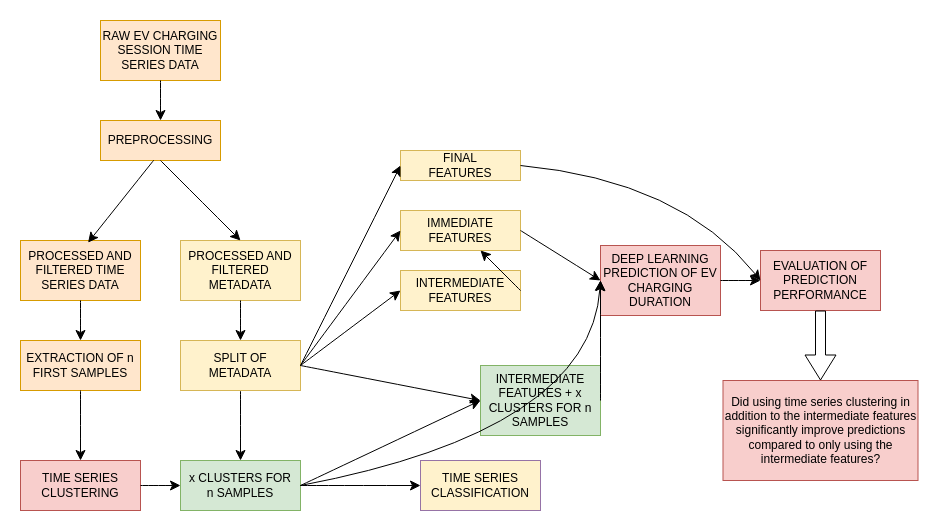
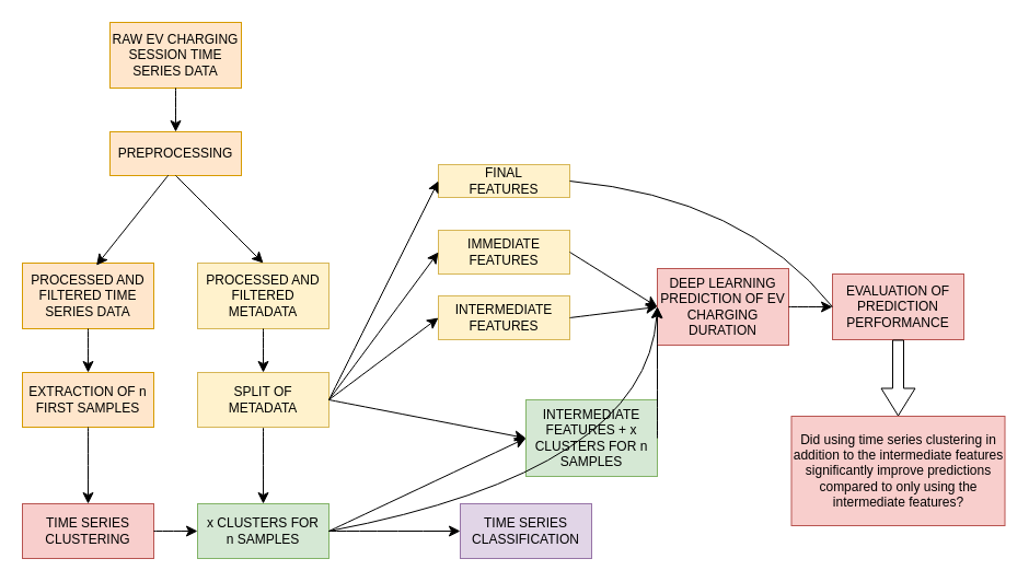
  <mxCell id="0" />
  <mxCell id="1" parent="0" />
  <mxCell id="2" value="RAW EV CHARGING SESSION TIME SERIES DATA" style="rounded=0;whiteSpace=wrap;html=1;fillColor=#ffe6cc;strokeColor=#d79b00;" vertex="1" parent="1"><mxGeometry x="100" y="20" width="120" height="60" as="geometry" /></mxCell>
  <mxCell id="3" value="PREPROCESSING" style="rounded=0;whiteSpace=wrap;html=1;fillColor=#ffe6cc;strokeColor=#d79b00;" vertex="1" parent="1"><mxGeometry x="100" y="120" width="120" height="40" as="geometry" /></mxCell>
  <mxCell id="4" value="" style="endArrow=classic;html=1;rounded=0;fontSize=12;startSize=8;endSize=8;curved=1;exitX=0.5;exitY=1;exitDx=0;exitDy=0;entryX=0.5;entryY=0;entryDx=0;entryDy=0;" edge="1" parent="1" source="2" target="3"><mxGeometry width="50" height="50" relative="1" as="geometry"><mxPoint x="250" y="280" as="sourcePoint" /><mxPoint x="300" y="230" as="targetPoint" /></mxGeometry></mxCell>
  <mxCell id="5" value="PROCESSED AND FILTERED TIME SERIES DATA" style="rounded=0;whiteSpace=wrap;html=1;fillColor=#ffe6cc;strokeColor=#d79b00;" vertex="1" parent="1"><mxGeometry y="240" width="120" height="60" as="geometry" x="20" /></mxCell>
  <mxCell id="6" value="PROCESSED AND FILTERED METADATA" style="rounded=0;whiteSpace=wrap;html=1;fillColor=#fff2cc;strokeColor=#d6b656;" vertex="1" parent="1"><mxGeometry x="180" y="240" width="120" height="60" as="geometry" /></mxCell>
  <mxCell id="7" value="" style="endArrow=classic;html=1;rounded=0;fontSize=12;startSize=8;endSize=8;curved=1;exitX=0.443;exitY=0.995;exitDx=0;exitDy=0;exitPerimeter=0;entryX=0.563;entryY=0.035;entryDx=0;entryDy=0;entryPerimeter=0;" edge="1" parent="1" source="3" target="5"><mxGeometry width="50" height="50" relative="1" as="geometry"><mxPoint x="150" y="250" as="sourcePoint" /><mxPoint x="200" y="200" as="targetPoint" /></mxGeometry></mxCell>
  <mxCell id="8" value="" style="endArrow=classic;html=1;rounded=0;fontSize=12;startSize=8;endSize=8;curved=1;exitX=0.5;exitY=1;exitDx=0;exitDy=0;entryX=0.5;entryY=0;entryDx=0;entryDy=0;" edge="1" parent="1" source="3" target="6"><mxGeometry width="50" height="50" relative="1" as="geometry"><mxPoint x="150" y="250" as="sourcePoint" /><mxPoint x="200" y="200" as="targetPoint" /></mxGeometry></mxCell>
  <mxCell id="9" value="EXTRACTION OF n FIRST SAMPLES" style="rounded=0;whiteSpace=wrap;html=1;fillColor=#ffe6cc;strokeColor=#d79b00;" vertex="1" parent="1"><mxGeometry y="340" width="120" height="50" as="geometry" x="20" /></mxCell>
  <mxCell id="10" value="" style="edgeStyle=none;curved=1;rounded=0;orthogonalLoop=1;jettySize=auto;html=1;fontSize=12;startSize=8;endSize=8;entryX=0.5;entryY=0;entryDx=0;entryDy=0;" edge="1" parent="1" source="11" target="24"><mxGeometry relative="1" as="geometry" /></mxCell>
  <mxCell id="11" value="SPLIT OF METADATA" style="rounded=0;whiteSpace=wrap;html=1;fillColor=#fff2cc;strokeColor=#d6b656;" vertex="1" parent="1"><mxGeometry x="180" y="340" width="120" height="50" as="geometry" /></mxCell>
  <mxCell id="12" value="" style="endArrow=classic;html=1;rounded=0;fontSize=12;startSize=8;endSize=8;curved=1;exitX=0.5;exitY=1;exitDx=0;exitDy=0;" edge="1" parent="1" source="5" target="9"><mxGeometry width="50" height="50" relative="1" as="geometry"><mxPoint x="200" y="310" as="sourcePoint" /><mxPoint x="250" y="260" as="targetPoint" /></mxGeometry></mxCell>
  <mxCell id="13" value="" style="endArrow=classic;html=1;rounded=0;fontSize=12;startSize=8;endSize=8;curved=1;entryX=0.5;entryY=0;entryDx=0;entryDy=0;exitX=0.5;exitY=1;exitDx=0;exitDy=0;" edge="1" parent="1" source="6" target="11"><mxGeometry width="50" height="50" relative="1" as="geometry"><mxPoint x="200" y="310" as="sourcePoint" /><mxPoint x="250" y="260" as="targetPoint" /></mxGeometry></mxCell>
  <mxCell id="14" value="TIME SERIES CLUSTERING" style="rounded=0;whiteSpace=wrap;html=1;fillColor=#f8cecc;strokeColor=#b85450;" vertex="1" parent="1"><mxGeometry y="460" width="120" height="50" as="geometry" x="20" /></mxCell>
  <mxCell id="15" value="INTERMEDIATE FEATURES + x CLUSTERS FOR n SAMPLES" style="rounded=0;whiteSpace=wrap;html=1;fillColor=#d5e8d4;strokeColor=#82b366;" vertex="1" parent="1"><mxGeometry x="480" y="365" width="120" height="70" as="geometry" /></mxCell>
  <mxCell id="16" value="INTERMEDIATE FEATURES" style="rounded=0;whiteSpace=wrap;html=1;fillColor=#fff2cc;strokeColor=#d6b656;" vertex="1" parent="1"><mxGeometry x="400" y="270" width="120" height="40" as="geometry" /></mxCell>
  <mxCell id="17" value="IMMEDIATE FEATURES" style="rounded=0;whiteSpace=wrap;html=1;fillColor=#fff2cc;strokeColor=#d6b656;" vertex="1" parent="1"><mxGeometry x="400" y="210" width="120" height="40" as="geometry" /></mxCell>
  <mxCell id="18" value="FINAL&lt;div&gt;FEATURES&lt;/div&gt;" style="rounded=0;whiteSpace=wrap;html=1;fillColor=#fff2cc;strokeColor=#d6b656;" vertex="1" parent="1"><mxGeometry x="400" y="150" width="120" height="30" as="geometry" /></mxCell>
  <mxCell id="19" value="" style="endArrow=classic;html=1;rounded=0;fontSize=12;startSize=8;endSize=8;curved=1;exitX=0.5;exitY=1;exitDx=0;exitDy=0;entryX=0.5;entryY=0;entryDx=0;entryDy=0;" edge="1" parent="1" source="9" target="14"><mxGeometry width="50" height="50" relative="1" as="geometry"><mxPoint x="270" y="290" as="sourcePoint" /><mxPoint x="320" y="240" as="targetPoint" /></mxGeometry></mxCell>
  <mxCell id="20" value="" style="endArrow=classic;html=1;rounded=0;fontSize=12;startSize=8;endSize=8;curved=1;exitX=1;exitY=0.5;exitDx=0;exitDy=0;entryX=0;entryY=0.5;entryDx=0;entryDy=0;" edge="1" parent="1" source="11" target="18"><mxGeometry width="50" height="50" relative="1" as="geometry"><mxPoint x="270" y="290" as="sourcePoint" /><mxPoint x="320" y="240" as="targetPoint" /></mxGeometry></mxCell>
  <mxCell id="21" value="" style="endArrow=classic;html=1;rounded=0;fontSize=12;startSize=8;endSize=8;curved=1;exitX=1;exitY=0.5;exitDx=0;exitDy=0;entryX=0;entryY=0.5;entryDx=0;entryDy=0;" edge="1" parent="1" source="11" target="17"><mxGeometry width="50" height="50" relative="1" as="geometry"><mxPoint x="270" y="290" as="sourcePoint" /><mxPoint x="320" y="240" as="targetPoint" /></mxGeometry></mxCell>
  <mxCell id="22" value="" style="endArrow=classic;html=1;rounded=0;fontSize=12;startSize=8;endSize=8;curved=1;entryX=0;entryY=0.5;entryDx=0;entryDy=0;exitX=1;exitY=0.5;exitDx=0;exitDy=0;" edge="1" parent="1" source="11" target="16"><mxGeometry width="50" height="50" relative="1" as="geometry"><mxPoint x="300" y="360" as="sourcePoint" /><mxPoint x="320" y="240" as="targetPoint" /></mxGeometry></mxCell>
  <mxCell id="23" value="" style="endArrow=classic;html=1;rounded=0;fontSize=12;startSize=8;endSize=8;curved=1;exitX=1;exitY=0.5;exitDx=0;exitDy=0;entryX=0;entryY=0.5;entryDx=0;entryDy=0;" edge="1" parent="1" source="11" target="15"><mxGeometry width="50" height="50" relative="1" as="geometry"><mxPoint x="270" y="290" as="sourcePoint" /><mxPoint x="320" y="240" as="targetPoint" /></mxGeometry></mxCell>
  <mxCell id="24" value="x CLUSTERS FOR&lt;div&gt;n SAMPLES&lt;/div&gt;" style="rounded=0;whiteSpace=wrap;html=1;fillColor=#d5e8d4;strokeColor=#82b366;" vertex="1" parent="1"><mxGeometry x="180" y="460" width="120" height="50" as="geometry" /></mxCell>
- <mxCell id="25" value="TIME SERIES CLASSIFICATION" style="rounded=0;whiteSpace=wrap;html=1;fillColor=#fff2cc;strokeColor=#9673a6;" vertex="1" parent="1"><mxGeometry x="420" y="460" width="120" height="50" as="geometry" /></mxCell>
+ <mxCell id="25" value="TIME SERIES CLASSIFICATION" style="rounded=0;whiteSpace=wrap;html=1;fillColor=#e1d5e7;strokeColor=#9673a6;" vertex="1" parent="1"><mxGeometry x="420" y="460" width="120" height="50" as="geometry" /></mxCell>
  <mxCell id="26" value="" style="endArrow=classic;html=1;rounded=0;fontSize=12;startSize=8;endSize=8;curved=1;exitX=1;exitY=0.5;exitDx=0;exitDy=0;entryX=0;entryY=0.5;entryDx=0;entryDy=0;" edge="1" parent="1" source="14" target="24"><mxGeometry width="50" height="50" relative="1" as="geometry"><mxPoint x="210" y="400" as="sourcePoint" /><mxPoint x="260" y="350" as="targetPoint" /></mxGeometry></mxCell>
  <mxCell id="27" value="" style="endArrow=classic;html=1;rounded=0;fontSize=12;startSize=8;endSize=8;curved=1;entryX=0;entryY=0.5;entryDx=0;entryDy=0;" edge="1" parent="1" source="24" target="25"><mxGeometry width="50" height="50" relative="1" as="geometry"><mxPoint x="210" y="400" as="sourcePoint" /><mxPoint x="260" y="350" as="targetPoint" /></mxGeometry></mxCell>
  <mxCell id="28" value="DEEP LEARNING PREDICTION OF EV CHARGING DURATION" style="rounded=0;whiteSpace=wrap;html=1;fillColor=#f8cecc;strokeColor=#b85450;" vertex="1" parent="1"><mxGeometry x="600" y="245" width="120" height="70" as="geometry" /></mxCell>
  <mxCell id="29" value="" style="endArrow=classic;html=1;rounded=0;fontSize=12;startSize=8;endSize=8;curved=1;exitX=1;exitY=0.5;exitDx=0;exitDy=0;" edge="1" parent="1" source="15"><mxGeometry width="50" height="50" relative="1" as="geometry"><mxPoint x="590" y="370" as="sourcePoint" /><mxPoint x="600" y="280" as="targetPoint" /></mxGeometry></mxCell>
  <mxCell id="30" value="" style="endArrow=classic;html=1;rounded=0;fontSize=12;startSize=8;endSize=8;curved=1;entryX=0;entryY=0.5;entryDx=0;entryDy=0;exitX=1;exitY=0.5;exitDx=0;exitDy=0;" edge="1" parent="1" source="24" target="28"><mxGeometry width="50" height="50" relative="1" as="geometry"><mxPoint x="300" y="450" as="sourcePoint" /><mxPoint x="530" y="380" as="targetPoint" /><Array as="points"><mxPoint x="590" y="430" /></Array></mxGeometry></mxCell>
- <mxCell id="31" value="" style="endArrow=classic;html=1;rounded=0;fontSize=12;startSize=8;endSize=8;curved=1;exitX=1;exitY=0.5;exitDx=0;exitDy=0;" edge="1" parent="1" source="16" target="17"><mxGeometry width="50" height="50" relative="1" as="geometry"><mxPoint x="480" y="430" as="sourcePoint" /><mxPoint x="590" y="350" as="targetPoint" /></mxGeometry></mxCell>
+ <mxCell id="31" value="" style="endArrow=classic;html=1;rounded=0;fontSize=12;startSize=8;endSize=8;curved=1;exitX=1;exitY=0.5;exitDx=0;exitDy=0;entryX=0;entryY=0.5;entryDx=0;entryDy=0;" edge="1" parent="1" source="16" target="28"><mxGeometry width="50" height="50" relative="1" as="geometry"><mxPoint x="480" y="430" as="sourcePoint" /><mxPoint x="590" y="350" as="targetPoint" /></mxGeometry></mxCell>
  <mxCell id="32" value="" style="endArrow=classic;html=1;rounded=0;fontSize=12;startSize=8;endSize=8;curved=1;exitX=1;exitY=0.5;exitDx=0;exitDy=0;entryX=0;entryY=0.5;entryDx=0;entryDy=0;" edge="1" parent="1" source="17" target="28"><mxGeometry width="50" height="50" relative="1" as="geometry"><mxPoint x="480" y="430" as="sourcePoint" /><mxPoint x="600" y="310" as="targetPoint" /></mxGeometry></mxCell>
  <mxCell id="33" value="EVALUATION OF PREDICTION PERFORMANCE" style="rounded=0;whiteSpace=wrap;html=1;fillColor=#f8cecc;strokeColor=#b85450;" vertex="1" parent="1"><mxGeometry x="760" y="250" width="120" height="60" as="geometry" /></mxCell>
  <mxCell id="34" value="" style="endArrow=classic;html=1;rounded=0;fontSize=12;startSize=8;endSize=8;curved=1;exitX=1;exitY=0.5;exitDx=0;exitDy=0;entryX=0;entryY=0.5;entryDx=0;entryDy=0;" edge="1" parent="1" source="28" target="33"><mxGeometry width="50" height="50" relative="1" as="geometry"><mxPoint x="600" y="290" as="sourcePoint" /><mxPoint x="650" y="240" as="targetPoint" /></mxGeometry></mxCell>
- <mxCell id="35" value="" style="endArrow=classic;html=1;rounded=0;fontSize=12;startSize=8;endSize=8;curved=1;exitX=1;exitY=0.5;exitDx=0;exitDy=0;entryX=0;entryY=0.5;entryDx=0;entryDy=0;" edge="1" parent="1" source="18" target="33"><mxGeometry width="50" height="50" relative="1" as="geometry"><mxPoint x="600" y="290" as="sourcePoint" /><mxPoint x="650" y="240" as="targetPoint" /><Array as="points"><mxPoint x="680" y="180" /></Array></mxGeometry></mxCell>
+ <mxCell id="35" value="" style="endArrow=none;html=1;rounded=0;fontSize=12;startSize=8;endSize=8;curved=1;exitX=1;exitY=0.5;exitDx=0;exitDy=0;entryX=0;entryY=0.5;entryDx=0;entryDy=0;" edge="1" parent="1" source="18" target="33"><mxGeometry width="50" height="50" relative="1" as="geometry"><mxPoint x="600" y="290" as="sourcePoint" /><mxPoint x="650" y="240" as="targetPoint" /><Array as="points"><mxPoint x="680" y="180" /></Array></mxGeometry></mxCell>
  <mxCell id="36" style="edgeStyle=none;curved=1;rounded=0;orthogonalLoop=1;jettySize=auto;html=1;exitX=0.5;exitY=1;exitDx=0;exitDy=0;fontSize=12;startSize=8;endSize=8;" edge="1" parent="1" source="15" target="15"><mxGeometry relative="1" as="geometry" /></mxCell>
  <mxCell id="37" value="Did using time series clustering in addition to the intermediate features significantly improve predictions compared to only using the intermediate features?" style="rounded=0;whiteSpace=wrap;html=1;fillColor=#f8cecc;strokeColor=#b85450;" vertex="1" parent="1"><mxGeometry x="722.5" y="380" width="195" height="100" as="geometry" /></mxCell>
  <mxCell id="38" value="" style="shape=flexArrow;endArrow=classic;html=1;rounded=0;fontSize=12;startSize=8;endSize=8;curved=1;exitX=0.5;exitY=1;exitDx=0;exitDy=0;entryX=0.5;entryY=0;entryDx=0;entryDy=0;" edge="1" parent="1" source="33" target="37"><mxGeometry width="50" height="50" relative="1" as="geometry"><mxPoint x="680" y="510" as="sourcePoint" /><mxPoint x="730" y="460" as="targetPoint" /></mxGeometry></mxCell>
  <mxCell id="39" value="" style="endArrow=classic;html=1;rounded=0;fontSize=12;startSize=8;endSize=8;curved=1;exitX=1;exitY=0.5;exitDx=0;exitDy=0;entryX=0;entryY=0.5;entryDx=0;entryDy=0;" edge="1" parent="1" source="24" target="15"><mxGeometry width="50" height="50" relative="1" as="geometry"><mxPoint x="540" y="240" as="sourcePoint" /><mxPoint x="590" y="190" as="targetPoint" /></mxGeometry></mxCell>
